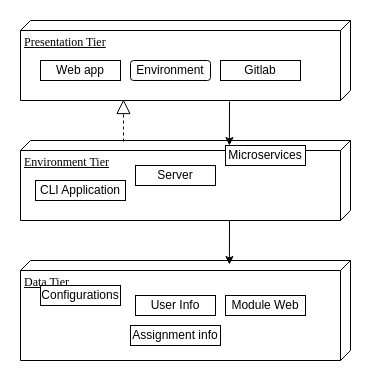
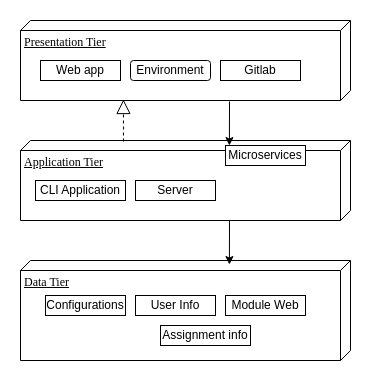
  <mxCell id="0" />
  <mxCell id="1" parent="0" />
  <mxCell id="2" value="Presentation Tier" style="verticalAlign=top;align=left;spacingTop=8;spacingLeft=2;spacingRight=12;shape=cube;size=10;direction=south;fontStyle=4;html=1;rounded=0;shadow=0;comic=0;labelBackgroundColor=none;strokeColor=#000000;strokeWidth=1;fillColor=#ffffff;fontFamily=Verdana;fontSize=12;fontColor=#000000;" parent="1" vertex="1"><mxGeometry x="20" y="20" width="330" height="80" as="geometry" /></mxCell>
- <mxCell id="3" value="Environment Tier" style="verticalAlign=top;align=left;spacingTop=8;spacingLeft=2;spacingRight=12;shape=cube;size=10;direction=south;fontStyle=4;html=1;rounded=0;shadow=0;comic=0;labelBackgroundColor=none;strokeColor=#000000;strokeWidth=1;fillColor=#ffffff;fontFamily=Verdana;fontSize=12;fontColor=#000000;" parent="1" vertex="1"><mxGeometry x="20" y="140" width="330" height="80" as="geometry" /></mxCell>
+ <mxCell id="3" value="Application Tier" style="verticalAlign=top;align=left;spacingTop=8;spacingLeft=2;spacingRight=12;shape=cube;size=10;direction=south;fontStyle=4;html=1;rounded=0;shadow=0;comic=0;labelBackgroundColor=none;strokeColor=#000000;strokeWidth=1;fillColor=#ffffff;fontFamily=Verdana;fontSize=12;fontColor=#000000;" parent="1" vertex="1"><mxGeometry x="20" y="140" width="330" height="80" as="geometry" /></mxCell>
  <mxCell id="4" value="Data Tier" style="verticalAlign=top;align=left;spacingTop=8;spacingLeft=2;spacingRight=12;shape=cube;size=10;direction=south;fontStyle=4;html=1;rounded=0;shadow=0;comic=0;labelBackgroundColor=none;strokeColor=#000000;strokeWidth=1;fillColor=#ffffff;fontFamily=Verdana;fontSize=12;fontColor=#000000;" vertex="1" parent="1"><mxGeometry x="20" y="260" width="330" height="100" as="geometry" /></mxCell>
  <mxCell id="5" value="Web app" style="rounded=0;whiteSpace=wrap;html=1;" vertex="1" parent="1"><mxGeometry x="40" y="60" width="80" height="20" as="geometry" /></mxCell>
  <mxCell id="6" value="Environment" style="whiteSpace=wrap;html=1;rounded=1;" vertex="1" parent="1"><mxGeometry x="130" y="60" width="80" height="20" as="geometry" /></mxCell>
  <mxCell id="7" value="Gitlab" style="rounded=0;whiteSpace=wrap;html=1;" vertex="1" parent="1"><mxGeometry x="220" y="60" width="80" height="20" as="geometry" /></mxCell>
  <mxCell id="8" value="CLI Application" style="rounded=0;whiteSpace=wrap;html=1;" vertex="1" parent="1"><mxGeometry x="35" y="180" width="90" height="20" as="geometry" /></mxCell>
- <mxCell id="9" value="Server" style="rounded=0;whiteSpace=wrap;html=1;" vertex="1" parent="1"><mxGeometry x="135" y="165" width="80" height="20" as="geometry" /></mxCell>
+ <mxCell id="9" value="Server" style="rounded=0;whiteSpace=wrap;html=1;" vertex="1" parent="1"><mxGeometry x="135" y="180" width="80" height="20" as="geometry" /></mxCell>
  <mxCell id="10" value="Microservices" style="rounded=0;whiteSpace=wrap;html=1;" vertex="1" parent="1"><mxGeometry x="225" y="145" width="80" height="20" as="geometry" /></mxCell>
- <mxCell id="11" value="Configurations" style="rounded=0;whiteSpace=wrap;html=1;" vertex="1" parent="1"><mxGeometry x="40" y="285" width="80" height="20" as="geometry" /></mxCell>
+ <mxCell id="11" value="Configurations" style="rounded=0;whiteSpace=wrap;html=1;" vertex="1" parent="1"><mxGeometry x="45" y="295" width="80" height="20" as="geometry" /></mxCell>
  <mxCell id="12" value="User Info" style="rounded=0;whiteSpace=wrap;html=1;" vertex="1" parent="1"><mxGeometry x="135" y="295" width="80" height="20" as="geometry" /></mxCell>
  <mxCell id="13" value="Module Web" style="rounded=0;whiteSpace=wrap;html=1;" vertex="1" parent="1"><mxGeometry x="225" y="295" width="80" height="20" as="geometry" /></mxCell>
- <mxCell id="14" value="Assignment info" style="rounded=0;whiteSpace=wrap;html=1;" vertex="1" parent="1"><mxGeometry x="130" y="325" width="90" height="20" as="geometry" /></mxCell>
+ <mxCell id="14" value="Assignment info" style="rounded=0;whiteSpace=wrap;html=1;" vertex="1" parent="1"><mxGeometry x="160" y="325" width="90" height="20" as="geometry" /></mxCell>
  <mxCell id="15" value="" style="endArrow=block;dashed=1;endFill=0;endSize=12;html=1;exitX=0.02;exitY=0.688;exitDx=0;exitDy=0;exitPerimeter=0;entryX=1;entryY=0.688;entryDx=0;entryDy=0;entryPerimeter=0;" edge="1" parent="1"><mxGeometry width="160" relative="1" as="geometry"><mxPoint x="122.96" y="141" as="sourcePoint" /><mxPoint x="122.96" y="99" as="targetPoint" /></mxGeometry></mxCell>
  <mxCell id="16" value="" style="endArrow=classic;html=1;entryX=0.013;entryY=0.367;entryDx=0;entryDy=0;entryPerimeter=0;" edge="1" parent="1"><mxGeometry width="50" height="50" relative="1" as="geometry"><mxPoint x="229" y="101" as="sourcePoint" /><mxPoint x="228.89" y="145.04" as="targetPoint" /></mxGeometry></mxCell>
  <mxCell id="17" value="" style="endArrow=classic;html=1;entryX=0.013;entryY=0.367;entryDx=0;entryDy=0;entryPerimeter=0;" edge="1" parent="1"><mxGeometry width="50" height="50" relative="1" as="geometry"><mxPoint x="229" y="220" as="sourcePoint" /><mxPoint x="228.89" y="264.04" as="targetPoint" /></mxGeometry></mxCell>
